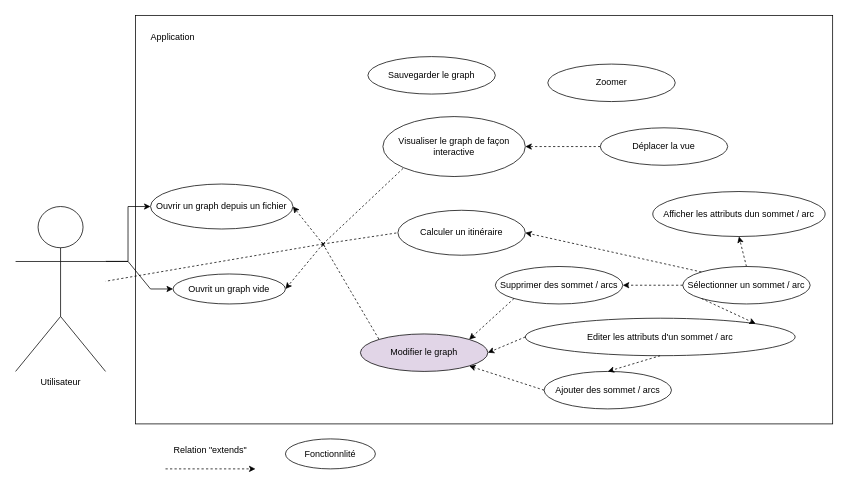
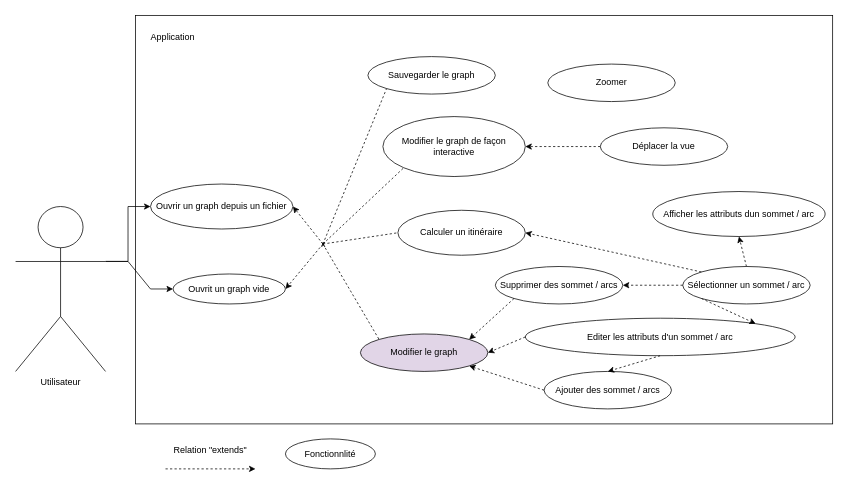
  <mxCell id="0" />
  <mxCell id="1" parent="0" />
  <mxCell id="2" value="" style="rounded=0;whiteSpace=wrap;html=1;" parent="1" vertex="1"><mxGeometry x="180" y="20" width="930" height="545" as="geometry" /></mxCell>
  <mxCell id="3" style="edgeStyle=entityRelationEdgeStyle;rounded=0;orthogonalLoop=1;jettySize=auto;html=1;exitX=1;exitY=0.333;exitDx=0;exitDy=0;exitPerimeter=0;entryX=0;entryY=0.5;entryDx=0;entryDy=0;" parent="1" source="4" target="10" edge="1"><mxGeometry relative="1" as="geometry" /></mxCell>
  <mxCell id="4" value="Utilisateur&lt;br&gt;" style="shape=umlActor;verticalLabelPosition=bottom;verticalAlign=top;html=1;outlineConnect=0;" parent="1" vertex="1"><mxGeometry x="20" y="275" width="120" height="220" as="geometry" /></mxCell>
  <mxCell id="5" value="Calculer un itinéraire" style="ellipse;whiteSpace=wrap;html=1;" parent="1" vertex="1"><mxGeometry x="530" y="280" width="170" height="60" as="geometry" /></mxCell>
  <mxCell id="6" value="Zoomer" style="ellipse;whiteSpace=wrap;html=1;" parent="1" vertex="1"><mxGeometry x="730" y="85" width="170" height="50" as="geometry" /></mxCell>
  <mxCell id="7" value="Sauvegarder le graph" style="ellipse;whiteSpace=wrap;html=1;" parent="1" vertex="1"><mxGeometry x="490" y="75" width="170" height="50" as="geometry" /></mxCell>
- <mxCell id="8" value="Visualiser le graph de façon interactive" style="ellipse;whiteSpace=wrap;html=1;" parent="1" vertex="1"><mxGeometry x="510" y="155" width="190" height="80" as="geometry" /></mxCell>
+ <mxCell id="8" value="Modifier le graph de façon interactive" style="ellipse;whiteSpace=wrap;html=1;" parent="1" vertex="1"><mxGeometry x="510" y="155" width="190" height="80" as="geometry" /></mxCell>
  <mxCell id="9" value="Application" style="text;html=1;strokeColor=none;fillColor=none;align=center;verticalAlign=middle;whiteSpace=wrap;rounded=0;" parent="1" vertex="1"><mxGeometry x="200" y="35" width="60" height="30" as="geometry" /></mxCell>
  <mxCell id="10" value="Ouvrir un graph depuis un fichier" style="ellipse;whiteSpace=wrap;html=1;" parent="1" vertex="1"><mxGeometry x="200" y="245" width="190" height="60" as="geometry" /></mxCell>
  <mxCell id="11" value="Ouvrit un graph vide" style="ellipse;whiteSpace=wrap;html=1;" parent="1" vertex="1"><mxGeometry x="230" y="365" width="150" height="40" as="geometry" /></mxCell>
  <mxCell id="12" value="" style="endArrow=classic;html=1;rounded=0;exitX=1;exitY=0.333;exitDx=0;exitDy=0;exitPerimeter=0;entryX=0;entryY=0.5;entryDx=0;entryDy=0;edgeStyle=entityRelationEdgeStyle;" parent="1" source="4" target="11" edge="1"><mxGeometry width="50" height="50" relative="1" as="geometry"><mxPoint x="530" y="405" as="sourcePoint" /><mxPoint x="580" y="355" as="targetPoint" /></mxGeometry></mxCell>
  <mxCell id="13" value="Modifier le graph" style="ellipse;whiteSpace=wrap;html=1;fillColor=#e1d5e7;" parent="1" vertex="1"><mxGeometry x="480" y="445" width="170" height="50" as="geometry" /></mxCell>
  <mxCell id="14" value="Ajouter des sommet / arcs" style="ellipse;whiteSpace=wrap;html=1;" parent="1" vertex="1"><mxGeometry x="725" y="495" width="170" height="50" as="geometry" /></mxCell>
  <mxCell id="15" value="Supprimer des sommet / arcs" style="ellipse;whiteSpace=wrap;html=1;" parent="1" vertex="1"><mxGeometry x="660" y="355" width="170" height="50" as="geometry" /></mxCell>
  <mxCell id="16" value="Sélectionner un sommet / arc" style="ellipse;whiteSpace=wrap;html=1;" parent="1" vertex="1"><mxGeometry x="910" y="355" width="170" height="50" as="geometry" /></mxCell>
  <mxCell id="17" value="Afficher les attributs dun sommet / arc" style="ellipse;whiteSpace=wrap;html=1;" parent="1" vertex="1"><mxGeometry x="870" y="255" width="230" height="60" as="geometry" /></mxCell>
  <mxCell id="18" value="Déplacer la vue" style="ellipse;whiteSpace=wrap;html=1;" parent="1" vertex="1"><mxGeometry x="800" y="170" width="170" height="50" as="geometry" /></mxCell>
  <mxCell id="19" value="" style="text;html=1;strokeColor=default;fillColor=none;align=center;verticalAlign=middle;whiteSpace=wrap;rounded=0;dashed=1;" parent="1" vertex="1"><mxGeometry x="410" y="310" height="30" as="geometry" /></mxCell>
  <mxCell id="20" value="Relation &quot;extends&quot;" style="text;html=1;strokeColor=none;fillColor=none;align=center;verticalAlign=middle;whiteSpace=wrap;rounded=0;" parent="1" vertex="1"><mxGeometry x="210" y="585" width="140" height="30" as="geometry" /></mxCell>
  <mxCell id="21" value="" style="endArrow=classic;html=1;rounded=0;dashed=1;" parent="1" edge="1"><mxGeometry width="50" height="50" relative="1" as="geometry"><mxPoint x="220" y="625" as="sourcePoint" /><mxPoint x="340" y="625" as="targetPoint" /></mxGeometry></mxCell>
  <mxCell id="22" value="Fonctionnlité" style="ellipse;whiteSpace=wrap;html=1;" parent="1" vertex="1"><mxGeometry x="380" y="585" width="120" height="40" as="geometry" /></mxCell>
  <mxCell id="23" value="Editer les attributs d'un sommet / arc" style="ellipse;whiteSpace=wrap;html=1;" parent="1" vertex="1"><mxGeometry x="700" y="424" width="360" height="50" as="geometry" /></mxCell>
  <mxCell id="24" value="" style="endArrow=classic;html=1;rounded=0;entryX=1;entryY=0.5;entryDx=0;entryDy=0;exitX=0;exitY=0.5;exitDx=0;exitDy=0;dashed=1;" edge="1" parent="1" source="18" target="8"><mxGeometry width="50" height="50" relative="1" as="geometry"><mxPoint x="740" y="120" as="sourcePoint" /><mxPoint x="682" y="177" as="targetPoint" /></mxGeometry></mxCell>
  <mxCell id="25" value="" style="endArrow=classic;html=1;rounded=0;entryX=1;entryY=0.5;entryDx=0;entryDy=0;exitX=0;exitY=0.5;exitDx=0;exitDy=0;dashed=1;" edge="1" parent="1" source="16" target="15"><mxGeometry width="50" height="50" relative="1" as="geometry"><mxPoint x="820" y="215" as="sourcePoint" /><mxPoint x="720" y="215" as="targetPoint" /></mxGeometry></mxCell>
  <mxCell id="26" value="" style="endArrow=classic;html=1;rounded=0;entryX=1;entryY=0;entryDx=0;entryDy=0;exitX=0;exitY=1;exitDx=0;exitDy=0;dashed=1;" edge="1" parent="1" source="16" target="23"><mxGeometry width="50" height="50" relative="1" as="geometry"><mxPoint x="830" y="225" as="sourcePoint" /><mxPoint x="730" y="225" as="targetPoint" /></mxGeometry></mxCell>
  <mxCell id="27" value="" style="endArrow=classic;html=1;rounded=0;entryX=1;entryY=0.5;entryDx=0;entryDy=0;exitX=0;exitY=0;exitDx=0;exitDy=0;dashed=1;" edge="1" parent="1" source="16" target="5"><mxGeometry width="50" height="50" relative="1" as="geometry"><mxPoint x="880" y="295" as="sourcePoint" /><mxPoint x="682" y="233" as="targetPoint" /></mxGeometry></mxCell>
  <mxCell id="28" value="" style="endArrow=classic;html=1;rounded=0;entryX=1;entryY=0;entryDx=0;entryDy=0;exitX=0;exitY=1;exitDx=0;exitDy=0;dashed=1;" edge="1" parent="1" source="15" target="13"><mxGeometry width="50" height="50" relative="1" as="geometry"><mxPoint x="945" y="372" as="sourcePoint" /><mxPoint x="710" y="320" as="targetPoint" /></mxGeometry></mxCell>
  <mxCell id="29" value="" style="endArrow=classic;html=1;rounded=0;entryX=1;entryY=0.5;entryDx=0;entryDy=0;exitX=0;exitY=0.5;exitDx=0;exitDy=0;dashed=1;" edge="1" parent="1" source="23" target="13"><mxGeometry width="50" height="50" relative="1" as="geometry"><mxPoint x="695" y="408" as="sourcePoint" /><mxPoint x="635" y="462" as="targetPoint" /></mxGeometry></mxCell>
  <mxCell id="30" value="" style="endArrow=classic;html=1;rounded=0;entryX=1;entryY=1;entryDx=0;entryDy=0;exitX=0;exitY=0.5;exitDx=0;exitDy=0;dashed=1;" edge="1" parent="1" source="14" target="13"><mxGeometry width="50" height="50" relative="1" as="geometry"><mxPoint x="710" y="459" as="sourcePoint" /><mxPoint x="660" y="480" as="targetPoint" /></mxGeometry></mxCell>
  <mxCell id="31" value="x" style="text;html=1;strokeColor=none;fillColor=none;align=center;verticalAlign=middle;whiteSpace=wrap;rounded=0;" vertex="1" parent="1"><mxGeometry x="430" y="310" height="30" as="geometry" /></mxCell>
  <mxCell id="32" value="" style="endArrow=classic;html=1;rounded=0;entryX=1;entryY=0.5;entryDx=0;entryDy=0;exitX=0;exitY=0.5;exitDx=0;exitDy=0;dashed=1;" edge="1" parent="1" source="31" target="10"><mxGeometry width="50" height="50" relative="1" as="geometry"><mxPoint x="880" y="295" as="sourcePoint" /><mxPoint x="682" y="233" as="targetPoint" /></mxGeometry></mxCell>
  <mxCell id="33" value="" style="endArrow=classic;html=1;rounded=0;entryX=1;entryY=0.5;entryDx=0;entryDy=0;exitX=0;exitY=0.5;exitDx=0;exitDy=0;dashed=1;" edge="1" parent="1" source="31" target="11"><mxGeometry width="50" height="50" relative="1" as="geometry"><mxPoint x="420" y="340" as="sourcePoint" /><mxPoint x="400" y="285" as="targetPoint" /></mxGeometry></mxCell>
- <mxCell id="34" value="" style="endArrow=none;html=1;rounded=0;exitX=1;exitY=0.5;exitDx=0;exitDy=0;dashed=1;" edge="1" parent="1" source="31" target="4"><mxGeometry width="50" height="50" relative="1" as="geometry"><mxPoint x="470" y="345" as="sourcePoint" /><mxPoint x="520" y="295" as="targetPoint" /></mxGeometry></mxCell>
+ <mxCell id="34" value="" style="endArrow=none;html=1;rounded=0;exitX=1;exitY=0.5;exitDx=0;exitDy=0;entryX=0;entryY=1;entryDx=0;entryDy=0;dashed=1;" edge="1" parent="1" source="31" target="7"><mxGeometry width="50" height="50" relative="1" as="geometry"><mxPoint x="470" y="345" as="sourcePoint" /><mxPoint x="520" y="295" as="targetPoint" /></mxGeometry></mxCell>
  <mxCell id="35" value="" style="endArrow=none;html=1;rounded=0;exitX=1;exitY=0.5;exitDx=0;exitDy=0;entryX=0;entryY=1;entryDx=0;entryDy=0;dashed=1;" edge="1" parent="1" source="31" target="8"><mxGeometry width="50" height="50" relative="1" as="geometry"><mxPoint x="470" y="340" as="sourcePoint" /><mxPoint x="525" y="128" as="targetPoint" /></mxGeometry></mxCell>
  <mxCell id="36" value="" style="endArrow=none;html=1;rounded=0;exitX=1;exitY=0.5;exitDx=0;exitDy=0;entryX=0;entryY=0.5;entryDx=0;entryDy=0;dashed=1;" edge="1" parent="1" source="31" target="5"><mxGeometry width="50" height="50" relative="1" as="geometry"><mxPoint x="470" y="340" as="sourcePoint" /><mxPoint x="548" y="233" as="targetPoint" /></mxGeometry></mxCell>
  <mxCell id="37" value="" style="endArrow=none;html=1;rounded=0;exitX=1;exitY=0.5;exitDx=0;exitDy=0;entryX=0;entryY=0;entryDx=0;entryDy=0;dashed=1;" edge="1" parent="1" source="31" target="13"><mxGeometry width="50" height="50" relative="1" as="geometry"><mxPoint x="470" y="340" as="sourcePoint" /><mxPoint x="540" y="320" as="targetPoint" /></mxGeometry></mxCell>
  <mxCell id="38" value="" style="endArrow=classic;html=1;rounded=0;entryX=0.5;entryY=0;entryDx=0;entryDy=0;exitX=0.5;exitY=1;exitDx=0;exitDy=0;dashed=1;" edge="1" parent="1" source="23" target="14"><mxGeometry width="50" height="50" relative="1" as="geometry"><mxPoint x="710" y="459" as="sourcePoint" /><mxPoint x="660" y="480" as="targetPoint" /></mxGeometry></mxCell>
  <mxCell id="39" value="" style="endArrow=classic;html=1;rounded=0;entryX=0.5;entryY=1;entryDx=0;entryDy=0;exitX=0.5;exitY=0;exitDx=0;exitDy=0;dashed=1;" edge="1" parent="1" source="16" target="17"><mxGeometry width="50" height="50" relative="1" as="geometry"><mxPoint x="720" y="469" as="sourcePoint" /><mxPoint x="670" y="490" as="targetPoint" /></mxGeometry></mxCell>
